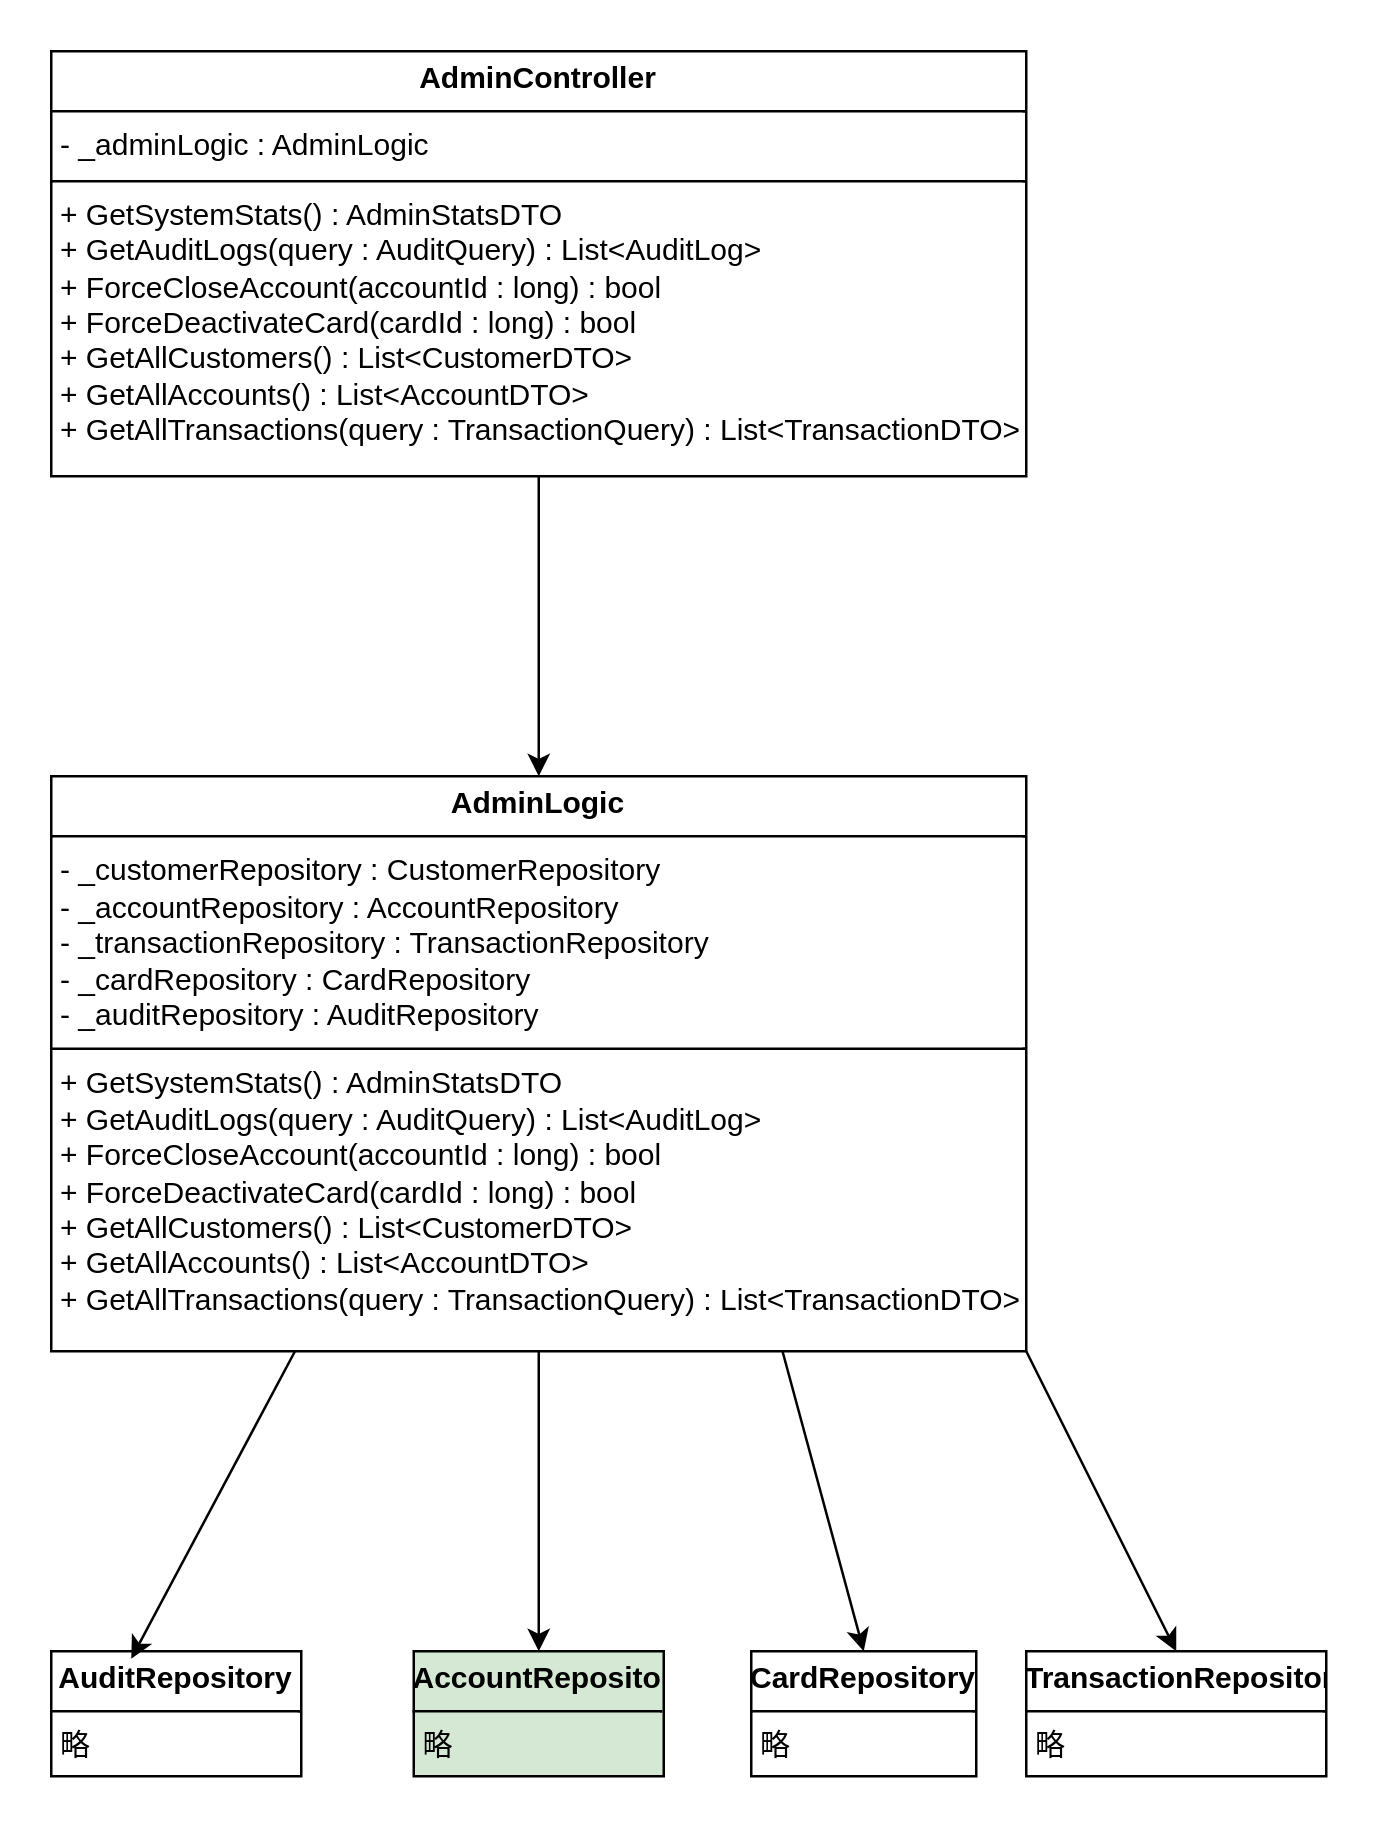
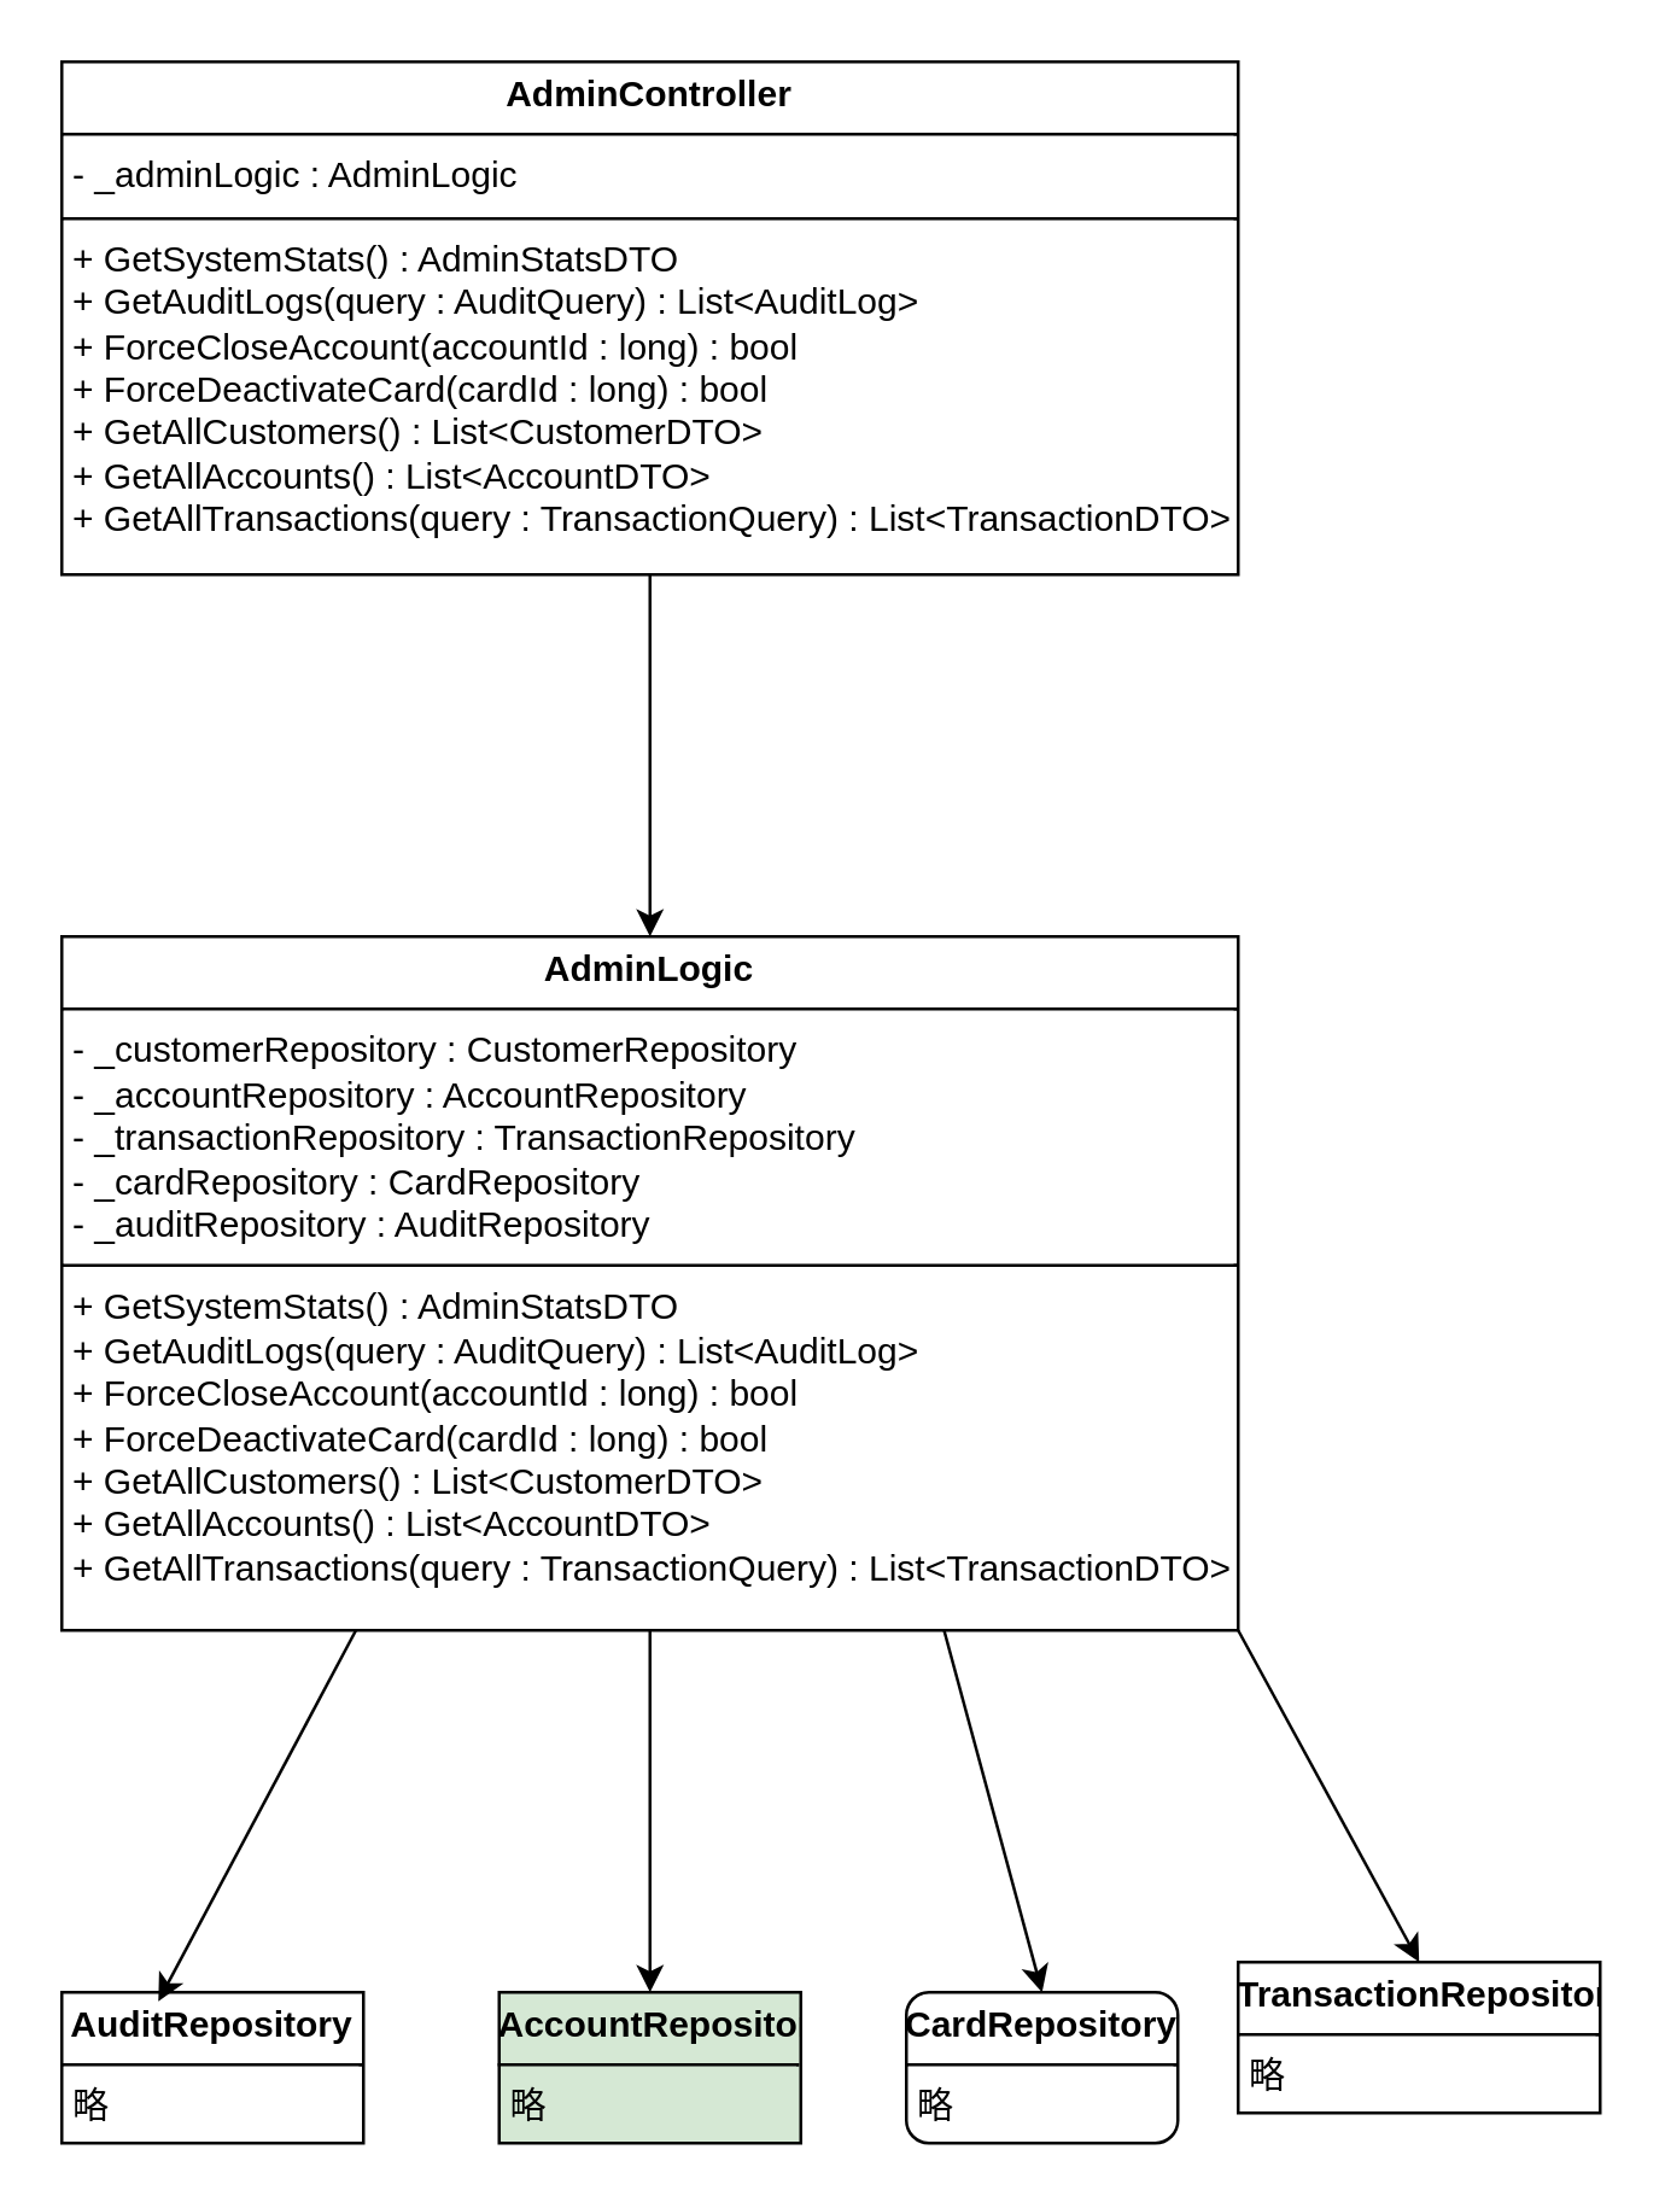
  <mxCell id="0" />
  <mxCell id="1" parent="0" />
  <mxCell id="2" style="edgeStyle=none;html=1;entryX=0.5;entryY=0;entryDx=0;entryDy=0;" parent="1" source="3" target="7" edge="1"><mxGeometry relative="1" as="geometry" /></mxCell>
  <mxCell id="3" value="&lt;p style=&quot;margin:0px;margin-top:4px;text-align:center;&quot;&gt;&lt;b&gt;AdminController&lt;/b&gt;&lt;/p&gt;&lt;hr size=&quot;1&quot; style=&quot;border-style:solid;&quot;&gt;&lt;p style=&quot;margin:0px;margin-left:4px;&quot;&gt;- _adminLogic : AdminLogic&lt;/p&gt;&lt;hr size=&quot;1&quot; style=&quot;border-style:solid;&quot;&gt;&lt;p style=&quot;margin:0px;margin-left:4px;&quot;&gt;+ GetSystemStats() : AdminStatsDTO&lt;/p&gt;&lt;p style=&quot;margin:0px;margin-left:4px;&quot;&gt;+ GetAuditLogs(query : AuditQuery) : List&amp;lt;AuditLog&amp;gt;&lt;/p&gt;&lt;p style=&quot;margin:0px;margin-left:4px;&quot;&gt;+ ForceCloseAccount(accountId : long) : bool&lt;/p&gt;&lt;p style=&quot;margin:0px;margin-left:4px;&quot;&gt;+ ForceDeactivateCard(cardId : long) : bool&lt;/p&gt;&lt;p style=&quot;margin:0px;margin-left:4px;&quot;&gt;+ GetAllCustomers() : List&amp;lt;CustomerDTO&amp;gt;&lt;/p&gt;&lt;p style=&quot;margin:0px;margin-left:4px;&quot;&gt;+ GetAllAccounts() : List&amp;lt;AccountDTO&amp;gt;&lt;/p&gt;&lt;p style=&quot;margin:0px;margin-left:4px;&quot;&gt;+ GetAllTransactions(query : TransactionQuery) : List&amp;lt;TransactionDTO&amp;gt;&lt;/p&gt;" style="verticalAlign=top;align=left;overflow=fill;html=1;whiteSpace=wrap;" parent="1" vertex="1"><mxGeometry x="20" y="20" width="390" height="170" as="geometry" /></mxCell>
  <mxCell id="4" style="edgeStyle=none;html=1;entryX=0.5;entryY=0;entryDx=0;entryDy=0;" parent="1" source="7" target="9" edge="1"><mxGeometry relative="1" as="geometry" /></mxCell>
  <mxCell id="5" style="edgeStyle=none;html=1;exitX=0.75;exitY=1;exitDx=0;exitDy=0;entryX=0.5;entryY=0;entryDx=0;entryDy=0;" parent="1" source="7" target="10" edge="1"><mxGeometry relative="1" as="geometry" /></mxCell>
  <mxCell id="6" style="edgeStyle=none;html=1;exitX=1;exitY=1;exitDx=0;exitDy=0;entryX=0.5;entryY=0;entryDx=0;entryDy=0;" parent="1" source="7" target="11" edge="1"><mxGeometry relative="1" as="geometry" /></mxCell>
  <mxCell id="7" value="&lt;p style=&quot;margin:0px;margin-top:4px;text-align:center;&quot;&gt;&lt;b&gt;AdminLogic&lt;/b&gt;&lt;/p&gt;&lt;hr size=&quot;1&quot; style=&quot;border-style:solid;&quot;&gt;&lt;p style=&quot;margin:0px;margin-left:4px;&quot;&gt;- _customerRepository : CustomerRepository&lt;/p&gt;&lt;p style=&quot;margin:0px;margin-left:4px;&quot;&gt;- _accountRepository : AccountRepository&lt;/p&gt;&lt;p style=&quot;margin:0px;margin-left:4px;&quot;&gt;- _transactionRepository : TransactionRepository&lt;/p&gt;&lt;p style=&quot;margin:0px;margin-left:4px;&quot;&gt;- _cardRepository : CardRepository&lt;/p&gt;&lt;p style=&quot;margin:0px;margin-left:4px;&quot;&gt;- _auditRepository : AuditRepository&lt;/p&gt;&lt;hr size=&quot;1&quot; style=&quot;border-style:solid;&quot;&gt;&lt;p style=&quot;margin:0px;margin-left:4px;&quot;&gt;+ GetSystemStats() : AdminStatsDTO&lt;/p&gt;&lt;p style=&quot;margin:0px;margin-left:4px;&quot;&gt;+ GetAuditLogs(query : AuditQuery) : List&amp;lt;AuditLog&amp;gt;&lt;/p&gt;&lt;p style=&quot;margin:0px;margin-left:4px;&quot;&gt;+ ForceCloseAccount(accountId : long) : bool&lt;/p&gt;&lt;p style=&quot;margin:0px;margin-left:4px;&quot;&gt;+ ForceDeactivateCard(cardId : long) : bool&lt;/p&gt;&lt;p style=&quot;margin:0px;margin-left:4px;&quot;&gt;+ GetAllCustomers() : List&amp;lt;CustomerDTO&amp;gt;&lt;/p&gt;&lt;p style=&quot;margin:0px;margin-left:4px;&quot;&gt;+ GetAllAccounts() : List&amp;lt;AccountDTO&amp;gt;&lt;/p&gt;&lt;p style=&quot;margin:0px;margin-left:4px;&quot;&gt;+ GetAllTransactions(query : TransactionQuery) : List&amp;lt;TransactionDTO&amp;gt;&lt;/p&gt;" style="verticalAlign=top;align=left;overflow=fill;html=1;whiteSpace=wrap;" parent="1" vertex="1"><mxGeometry x="20" y="310" width="390" height="230" as="geometry" /></mxCell>
  <mxCell id="8" value="&lt;p style=&quot;margin:0px;margin-top:4px;text-align:center;&quot;&gt;&lt;b&gt;AuditRepository&lt;/b&gt;&lt;/p&gt;&lt;hr size=&quot;1&quot; style=&quot;border-style:solid;&quot;&gt;&lt;p style=&quot;margin:0px;margin-left:4px;&quot;&gt;略&lt;/p&gt;" style="verticalAlign=top;align=left;overflow=fill;html=1;whiteSpace=wrap;" parent="1" vertex="1"><mxGeometry x="20" y="660" width="100" height="50" as="geometry" /></mxCell>
  <mxCell id="9" value="&lt;p style=&quot;margin:0px;margin-top:4px;text-align:center;&quot;&gt;&lt;b&gt;AccountRepository&lt;/b&gt;&lt;/p&gt;&lt;hr size=&quot;1&quot; style=&quot;border-style:solid;&quot;&gt;&lt;p style=&quot;margin:0px;margin-left:4px;&quot;&gt;略&lt;/p&gt;" style="verticalAlign=top;align=left;overflow=fill;html=1;whiteSpace=wrap;fillColor=#d5e8d4;" parent="1" vertex="1"><mxGeometry x="165" y="660" width="100" height="50" as="geometry" /></mxCell>
- <mxCell id="10" value="&lt;p style=&quot;margin:0px;margin-top:4px;text-align:center;&quot;&gt;&lt;b&gt;CardRepository&lt;/b&gt;&lt;/p&gt;&lt;hr size=&quot;1&quot; style=&quot;border-style:solid;&quot;&gt;&lt;p style=&quot;margin:0px;margin-left:4px;&quot;&gt;略&lt;/p&gt;" style="verticalAlign=top;align=left;overflow=fill;html=1;whiteSpace=wrap;" parent="1" vertex="1"><mxGeometry x="300" y="660" width="90" height="50" as="geometry" /></mxCell>
- <mxCell id="11" value="&lt;p style=&quot;margin:0px;margin-top:4px;text-align:center;&quot;&gt;&lt;b&gt;TransactionRepository&lt;/b&gt;&lt;/p&gt;&lt;hr size=&quot;1&quot; style=&quot;border-style:solid;&quot;&gt;&lt;p style=&quot;margin:0px;margin-left:4px;&quot;&gt;略&lt;/p&gt;" style="verticalAlign=top;align=left;overflow=fill;html=1;whiteSpace=wrap;" parent="1" vertex="1"><mxGeometry x="410" y="660" width="120" height="50" as="geometry" /></mxCell>
+ <mxCell id="10" value="&lt;p style=&quot;margin:0px;margin-top:4px;text-align:center;&quot;&gt;&lt;b&gt;CardRepository&lt;/b&gt;&lt;/p&gt;&lt;hr size=&quot;1&quot; style=&quot;border-style:solid;&quot;&gt;&lt;p style=&quot;margin:0px;margin-left:4px;&quot;&gt;略&lt;/p&gt;" style="verticalAlign=top;align=left;overflow=fill;html=1;whiteSpace=wrap;rounded=1;" parent="1" vertex="1"><mxGeometry x="300" y="660" width="90" height="50" as="geometry" /></mxCell>
+ <mxCell id="11" value="&lt;p style=&quot;margin:0px;margin-top:4px;text-align:center;&quot;&gt;&lt;b&gt;TransactionRepository&lt;/b&gt;&lt;/p&gt;&lt;hr size=&quot;1&quot; style=&quot;border-style:solid;&quot;&gt;&lt;p style=&quot;margin:0px;margin-left:4px;&quot;&gt;略&lt;/p&gt;" style="verticalAlign=top;align=left;overflow=fill;html=1;whiteSpace=wrap;" parent="1" vertex="1"><mxGeometry x="410" y="650" width="120" height="50" as="geometry" /></mxCell>
  <mxCell id="12" style="edgeStyle=none;html=1;exitX=0.25;exitY=1;exitDx=0;exitDy=0;entryX=0.32;entryY=0.06;entryDx=0;entryDy=0;entryPerimeter=0;" parent="1" source="7" target="8" edge="1"><mxGeometry relative="1" as="geometry" /></mxCell>
